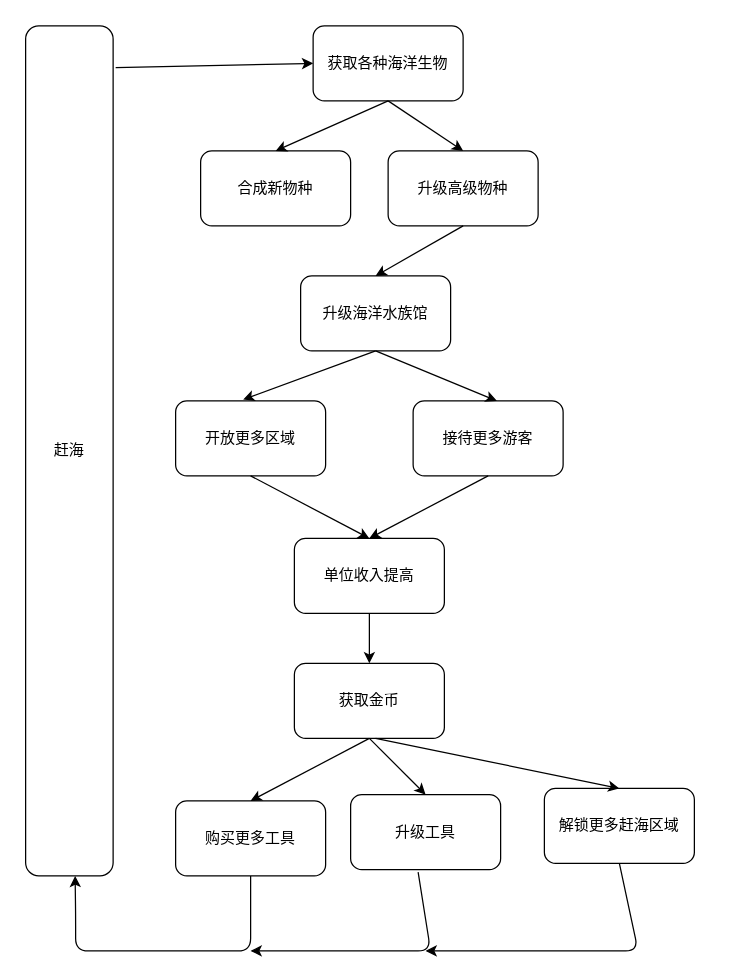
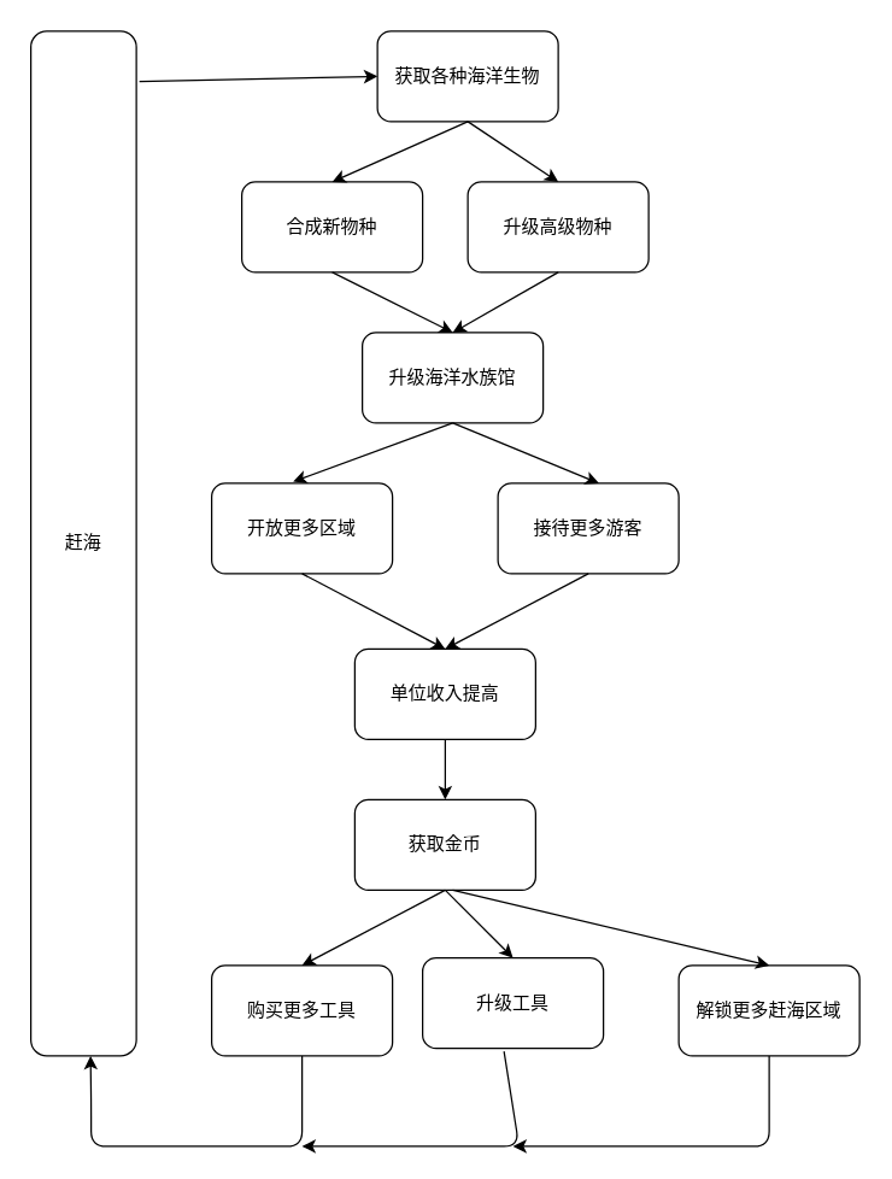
  <mxCell id="0" />
  <mxCell id="1" parent="0" />
  <mxCell id="2" value="赶海" style="rounded=1;whiteSpace=wrap;html=1;" vertex="1" parent="1"><mxGeometry x="20" y="20" width="70" height="680" as="geometry" /></mxCell>
  <mxCell id="3" value="" style="endArrow=classic;html=1;exitX=1.029;exitY=0.049;exitDx=0;exitDy=0;exitPerimeter=0;" edge="1" parent="1" source="2"><mxGeometry width="50" height="50" relative="1" as="geometry"><mxPoint x="110" y="80" as="sourcePoint" /><mxPoint x="250" y="50" as="targetPoint" /></mxGeometry></mxCell>
  <mxCell id="4" value="获取各种海洋生物" style="rounded=1;whiteSpace=wrap;html=1;" vertex="1" parent="1"><mxGeometry x="250" y="20" width="120" height="60" as="geometry" /></mxCell>
  <mxCell id="5" value="合成新物种" style="rounded=1;whiteSpace=wrap;html=1;" vertex="1" parent="1"><mxGeometry x="160" y="120" width="120" height="60" as="geometry" /></mxCell>
  <mxCell id="6" value="升级高级物种" style="rounded=1;whiteSpace=wrap;html=1;" vertex="1" parent="1"><mxGeometry x="310" y="120" width="120" height="60" as="geometry" /></mxCell>
  <mxCell id="7" value="" style="endArrow=classic;html=1;exitX=0.5;exitY=1;exitDx=0;exitDy=0;entryX=0.5;entryY=0;entryDx=0;entryDy=0;" edge="1" parent="1" source="4" target="5"><mxGeometry width="50" height="50" relative="1" as="geometry"><mxPoint x="370" y="80" as="sourcePoint" /><mxPoint x="420" y="30" as="targetPoint" /></mxGeometry></mxCell>
  <mxCell id="8" value="" style="endArrow=classic;html=1;entryX=0.5;entryY=0;entryDx=0;entryDy=0;exitX=0.5;exitY=1;exitDx=0;exitDy=0;" edge="1" parent="1" source="4" target="6"><mxGeometry width="50" height="50" relative="1" as="geometry"><mxPoint x="370" y="50" as="sourcePoint" /><mxPoint x="440" y="140" as="targetPoint" /></mxGeometry></mxCell>
  <mxCell id="9" value="升级海洋水族馆" style="rounded=1;whiteSpace=wrap;html=1;" vertex="1" parent="1"><mxGeometry x="240" y="220" width="120" height="60" as="geometry" /></mxCell>
  <mxCell id="10" value="开放更多区域" style="rounded=1;whiteSpace=wrap;html=1;" vertex="1" parent="1"><mxGeometry x="140" y="320" width="120" height="60" as="geometry" /></mxCell>
  <mxCell id="11" value="接待更多游客" style="rounded=1;whiteSpace=wrap;html=1;" vertex="1" parent="1"><mxGeometry x="330" y="320" width="120" height="60" as="geometry" /></mxCell>
  <mxCell id="12" value="单位收入提高" style="rounded=1;whiteSpace=wrap;html=1;" vertex="1" parent="1"><mxGeometry x="235" y="430" width="120" height="60" as="geometry" /></mxCell>
  <mxCell id="13" value="获取金币" style="rounded=1;whiteSpace=wrap;html=1;" vertex="1" parent="1"><mxGeometry x="235" y="530" width="120" height="60" as="geometry" /></mxCell>
  <mxCell id="14" value="购买更多工具" style="rounded=1;whiteSpace=wrap;html=1;" vertex="1" parent="1"><mxGeometry x="140" y="640" width="120" height="60" as="geometry" /></mxCell>
  <mxCell id="15" value="升级工具" style="rounded=1;whiteSpace=wrap;html=1;" vertex="1" parent="1"><mxGeometry x="280" y="635" width="120" height="60" as="geometry" /></mxCell>
+ <mxCell id="16" value="" style="endArrow=classic;html=1;exitX=0.5;exitY=1;exitDx=0;exitDy=0;entryX=0.5;entryY=0;entryDx=0;entryDy=0;" edge="1" parent="1" source="5" target="9"><mxGeometry width="50" height="50" relative="1" as="geometry"><mxPoint x="80" y="300" as="sourcePoint" /><mxPoint x="130" y="250" as="targetPoint" /></mxGeometry></mxCell>
  <mxCell id="17" value="" style="endArrow=classic;html=1;exitX=0.5;exitY=1;exitDx=0;exitDy=0;entryX=0.5;entryY=0;entryDx=0;entryDy=0;" edge="1" parent="1" source="6" target="9"><mxGeometry width="50" height="50" relative="1" as="geometry"><mxPoint x="340" y="230" as="sourcePoint" /><mxPoint x="390" y="180" as="targetPoint" /></mxGeometry></mxCell>
  <mxCell id="18" value="" style="endArrow=classic;html=1;exitX=0.5;exitY=1;exitDx=0;exitDy=0;entryX=0.45;entryY=-0.017;entryDx=0;entryDy=0;entryPerimeter=0;" edge="1" parent="1" source="9" target="10"><mxGeometry width="50" height="50" relative="1" as="geometry"><mxPoint x="20" y="330" as="sourcePoint" /><mxPoint x="70" y="280" as="targetPoint" /></mxGeometry></mxCell>
  <mxCell id="19" value="" style="endArrow=classic;html=1;exitX=0.5;exitY=1;exitDx=0;exitDy=0;entryX=0.558;entryY=0;entryDx=0;entryDy=0;entryPerimeter=0;" edge="1" parent="1" source="9" target="11"><mxGeometry width="50" height="50" relative="1" as="geometry"><mxPoint x="20" y="390" as="sourcePoint" /><mxPoint x="70" y="340" as="targetPoint" /></mxGeometry></mxCell>
  <mxCell id="20" value="" style="endArrow=classic;html=1;exitX=0.5;exitY=1;exitDx=0;exitDy=0;entryX=0.5;entryY=0;entryDx=0;entryDy=0;" edge="1" parent="1" source="10" target="12"><mxGeometry width="50" height="50" relative="1" as="geometry"><mxPoint x="80" y="470" as="sourcePoint" /><mxPoint x="130" y="420" as="targetPoint" /></mxGeometry></mxCell>
  <mxCell id="21" value="" style="endArrow=classic;html=1;exitX=0.5;exitY=1;exitDx=0;exitDy=0;entryX=0.5;entryY=0;entryDx=0;entryDy=0;" edge="1" parent="1" source="11" target="12"><mxGeometry width="50" height="50" relative="1" as="geometry"><mxPoint x="110" y="430" as="sourcePoint" /><mxPoint x="100" y="400" as="targetPoint" /></mxGeometry></mxCell>
  <mxCell id="22" value="" style="endArrow=classic;html=1;exitX=0.5;exitY=1;exitDx=0;exitDy=0;" edge="1" parent="1" source="12" target="13"><mxGeometry width="50" height="50" relative="1" as="geometry"><mxPoint x="70" y="570" as="sourcePoint" /><mxPoint x="120" y="520" as="targetPoint" /></mxGeometry></mxCell>
  <mxCell id="23" value="" style="endArrow=classic;html=1;exitX=0.5;exitY=1;exitDx=0;exitDy=0;entryX=0.5;entryY=0;entryDx=0;entryDy=0;" edge="1" parent="1" source="13" target="14"><mxGeometry width="50" height="50" relative="1" as="geometry"><mxPoint x="30" y="640" as="sourcePoint" /><mxPoint x="80" y="590" as="targetPoint" /></mxGeometry></mxCell>
  <mxCell id="24" value="" style="endArrow=classic;html=1;exitX=0.5;exitY=1;exitDx=0;exitDy=0;entryX=0.5;entryY=0;entryDx=0;entryDy=0;" edge="1" parent="1" source="13" target="15"><mxGeometry width="50" height="50" relative="1" as="geometry"><mxPoint x="40" y="700" as="sourcePoint" /><mxPoint x="90" y="650" as="targetPoint" /></mxGeometry></mxCell>
- <mxCell id="25" value="解锁更多赶海区域" style="rounded=1;whiteSpace=wrap;html=1;" vertex="1" parent="1"><mxGeometry x="435" y="630" width="120" height="60" as="geometry" /></mxCell>
+ <mxCell id="25" value="解锁更多赶海区域" style="rounded=1;whiteSpace=wrap;html=1;" vertex="1" parent="1"><mxGeometry x="450" y="640" width="120" height="60" as="geometry" /></mxCell>
  <mxCell id="26" value="" style="endArrow=classic;html=1;entryX=0.5;entryY=0;entryDx=0;entryDy=0;" edge="1" parent="1" target="25"><mxGeometry width="50" height="50" relative="1" as="geometry"><mxPoint x="300" y="590" as="sourcePoint" /><mxPoint x="80" y="700" as="targetPoint" /></mxGeometry></mxCell>
  <mxCell id="27" value="" style="endArrow=classic;html=1;exitX=0.5;exitY=1;exitDx=0;exitDy=0;" edge="1" parent="1" source="14" target="2"><mxGeometry width="50" height="50" relative="1" as="geometry"><mxPoint x="120" y="820" as="sourcePoint" /><mxPoint x="80" y="230" as="targetPoint" /><Array as="points"><mxPoint x="200" y="760" /><mxPoint x="60" y="760" /><mxPoint x="60" y="730" /></Array></mxGeometry></mxCell>
  <mxCell id="28" value="" style="endArrow=classic;html=1;exitX=0.45;exitY=1.033;exitDx=0;exitDy=0;exitPerimeter=0;" edge="1" parent="1" source="15"><mxGeometry width="50" height="50" relative="1" as="geometry"><mxPoint x="305" y="790" as="sourcePoint" /><mxPoint x="200" y="760" as="targetPoint" /><Array as="points"><mxPoint x="344" y="760" /></Array></mxGeometry></mxCell>
  <mxCell id="29" value="" style="endArrow=classic;html=1;exitX=0.5;exitY=1;exitDx=0;exitDy=0;" edge="1" parent="1" source="25"><mxGeometry width="50" height="50" relative="1" as="geometry"><mxPoint x="480" y="790" as="sourcePoint" /><mxPoint x="340" y="760" as="targetPoint" /><Array as="points"><mxPoint x="510" y="760" /></Array></mxGeometry></mxCell>
